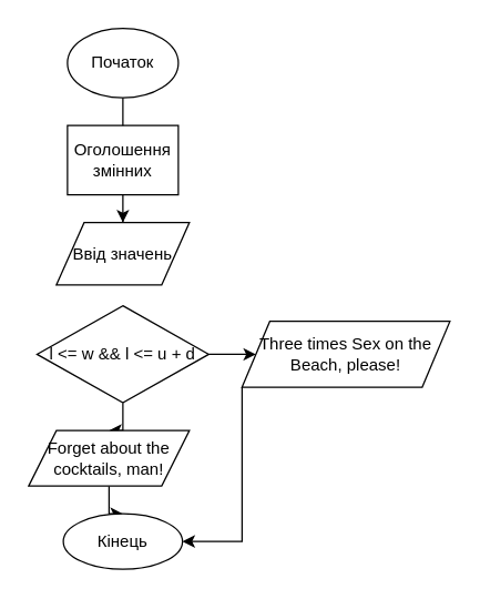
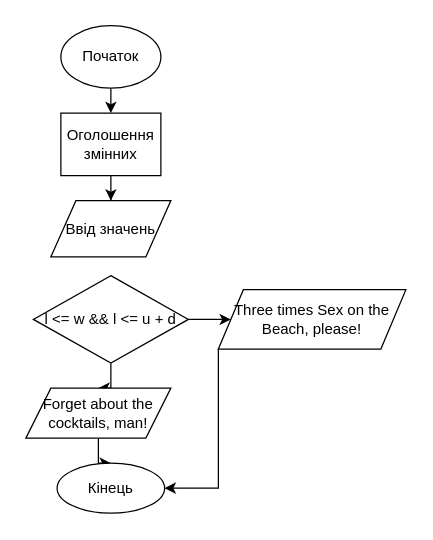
  <mxCell id="0" />
  <mxCell id="1" parent="0" />
  <mxCell id="2" value="Початок" style="ellipse;whiteSpace=wrap;html=1;" vertex="1" parent="1"><mxGeometry x="48" y="20" width="80" height="50" as="geometry" /></mxCell>
  <mxCell id="3" value="Ввід значень" style="shape=parallelogram;perimeter=parallelogramPerimeter;whiteSpace=wrap;html=1;fixedSize=1;" vertex="1" parent="1"><mxGeometry x="40" y="160" width="96" height="45" as="geometry" /></mxCell>
  <mxCell id="4" value="" style="edgeStyle=orthogonalEdgeStyle;rounded=0;orthogonalLoop=1;jettySize=auto;html=1;" edge="1" parent="1" source="5" target="3"><mxGeometry relative="1" as="geometry" /></mxCell>
  <mxCell id="5" value="Оголошення змінних" style="rounded=0;whiteSpace=wrap;html=1;" vertex="1" parent="1"><mxGeometry x="48" y="90" width="80" height="50" as="geometry" /></mxCell>
- <mxCell id="6" value="" style="endArrow=none;html=1;rounded=0;exitX=0.5;exitY=1;exitDx=0;exitDy=0;" edge="1" parent="1" source="2" target="5"><mxGeometry width="50" height="50" relative="1" as="geometry"><mxPoint x="64" y="260" as="sourcePoint" /><mxPoint x="114" y="210" as="targetPoint" /></mxGeometry></mxCell>
+ <mxCell id="6" value="" style="endArrow=classic;html=1;rounded=0;exitX=0.5;exitY=1;exitDx=0;exitDy=0;" edge="1" parent="1" source="2" target="5"><mxGeometry width="50" height="50" relative="1" as="geometry"><mxPoint x="64" y="260" as="sourcePoint" /><mxPoint x="114" y="210" as="targetPoint" /></mxGeometry></mxCell>
  <mxCell id="7" value="" style="edgeStyle=orthogonalEdgeStyle;rounded=0;orthogonalLoop=1;jettySize=auto;html=1;" edge="1" parent="1" source="9" target="11"><mxGeometry relative="1" as="geometry" /></mxCell>
  <mxCell id="8" value="" style="edgeStyle=orthogonalEdgeStyle;rounded=0;orthogonalLoop=1;jettySize=auto;html=1;" edge="1" parent="1" source="9" target="13"><mxGeometry relative="1" as="geometry" /></mxCell>
  <mxCell id="9" value="l &amp;lt;= w &amp;amp;&amp;amp; l &amp;lt;= u + d" style="rhombus;whiteSpace=wrap;html=1;" vertex="1" parent="1"><mxGeometry x="26" y="220" width="124" height="70" as="geometry" /></mxCell>
  <mxCell id="10" style="edgeStyle=orthogonalEdgeStyle;rounded=0;orthogonalLoop=1;jettySize=auto;html=1;entryX=1;entryY=0.5;entryDx=0;entryDy=0;" edge="1" parent="1" source="11" target="14"><mxGeometry relative="1" as="geometry"><Array as="points"><mxPoint x="174" y="390" /></Array></mxGeometry></mxCell>
  <mxCell id="11" value="Three times Sex on the Beach, please!" style="shape=parallelogram;perimeter=parallelogramPerimeter;whiteSpace=wrap;html=1;fixedSize=1;" vertex="1" parent="1"><mxGeometry x="174" y="231.25" width="150" height="47.5" as="geometry" /></mxCell>
  <mxCell id="12" value="" style="edgeStyle=orthogonalEdgeStyle;rounded=0;orthogonalLoop=1;jettySize=auto;html=1;" edge="1" parent="1" source="13" target="14"><mxGeometry relative="1" as="geometry" /></mxCell>
  <mxCell id="13" value="Forget about the cocktails, man!" style="shape=parallelogram;perimeter=parallelogramPerimeter;whiteSpace=wrap;html=1;fixedSize=1;" vertex="1" parent="1"><mxGeometry x="20" y="310" width="116" height="40" as="geometry" /></mxCell>
  <mxCell id="14" value="Кінець" style="ellipse;whiteSpace=wrap;html=1;" vertex="1" parent="1"><mxGeometry x="45" y="370" width="86" height="40" as="geometry" /></mxCell>
